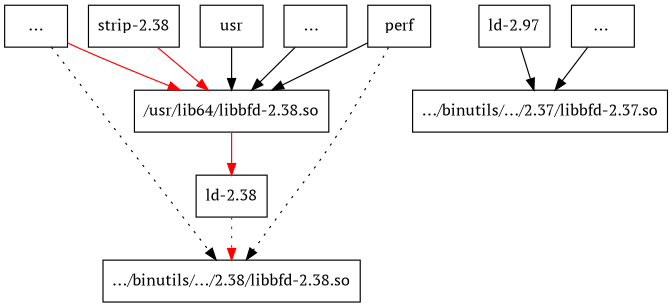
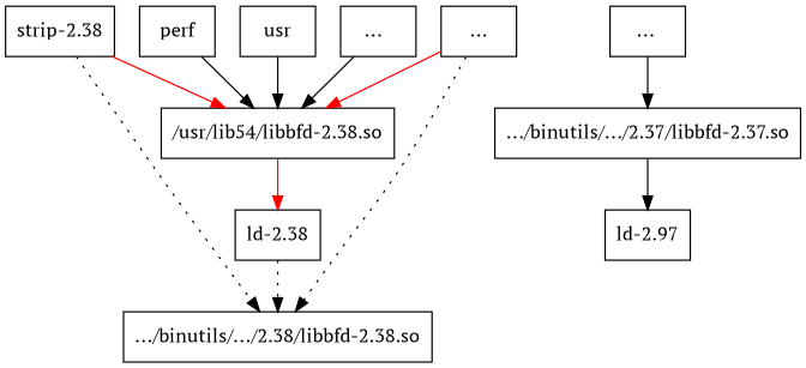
  digraph {
    fontname="PT Serif"
    node [fontname="PT Serif" shape=record]
    edge [fontname="PT Serif"]
    "strip-2.38"
    ".../binutils/.../2.38/libbfd-2.38.so"
-   "/usr/lib64/libbfd-2.38.so"
+   "/usr/lib64/libbfd-2.38.so" [label="/usr/lib54/libbfd-2.38.so"]
    "ld-2.38"
    "..."
    n6 [label="ld-2.97"]
    ".../binutils/.../2.37/libbfd-2.37.so"
    "... "
    perf
    n10 [label=usr]
    "...  "
-   perf -> ".../binutils/.../2.38/libbfd-2.38.so" [style=dotted]
+   "strip-2.38" -> ".../binutils/.../2.38/libbfd-2.38.so" [style=dotted]
    "strip-2.38" -> "/usr/lib64/libbfd-2.38.so" [color=red]
    "/usr/lib64/libbfd-2.38.so" -> "ld-2.38" [color=red]
-   "ld-2.38" -> ".../binutils/.../2.38/libbfd-2.38.so" [style=dotted color=red]
+   "ld-2.38" -> ".../binutils/.../2.38/libbfd-2.38.so" [style=dotted]
    "..." -> ".../binutils/.../2.38/libbfd-2.38.so" [style=dotted]
    "..." -> "/usr/lib64/libbfd-2.38.so" [color=red]
-   n6 -> ".../binutils/.../2.37/libbfd-2.37.so"
+   ".../binutils/.../2.37/libbfd-2.37.so" -> n6
    "... " -> ".../binutils/.../2.37/libbfd-2.37.so"
    perf -> "/usr/lib64/libbfd-2.38.so"
    n10 -> "/usr/lib64/libbfd-2.38.so"
    "...  " -> "/usr/lib64/libbfd-2.38.so"
  }
